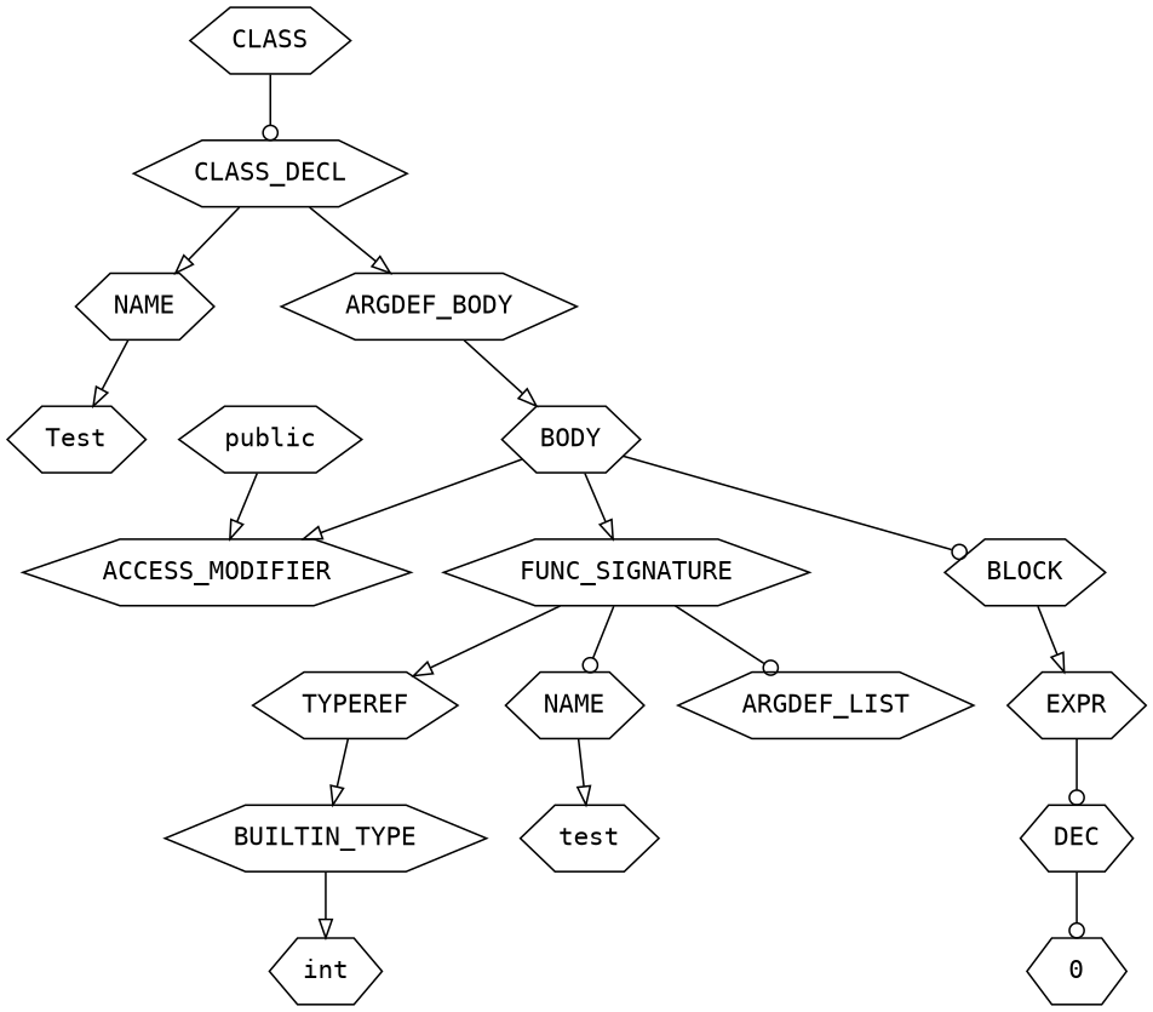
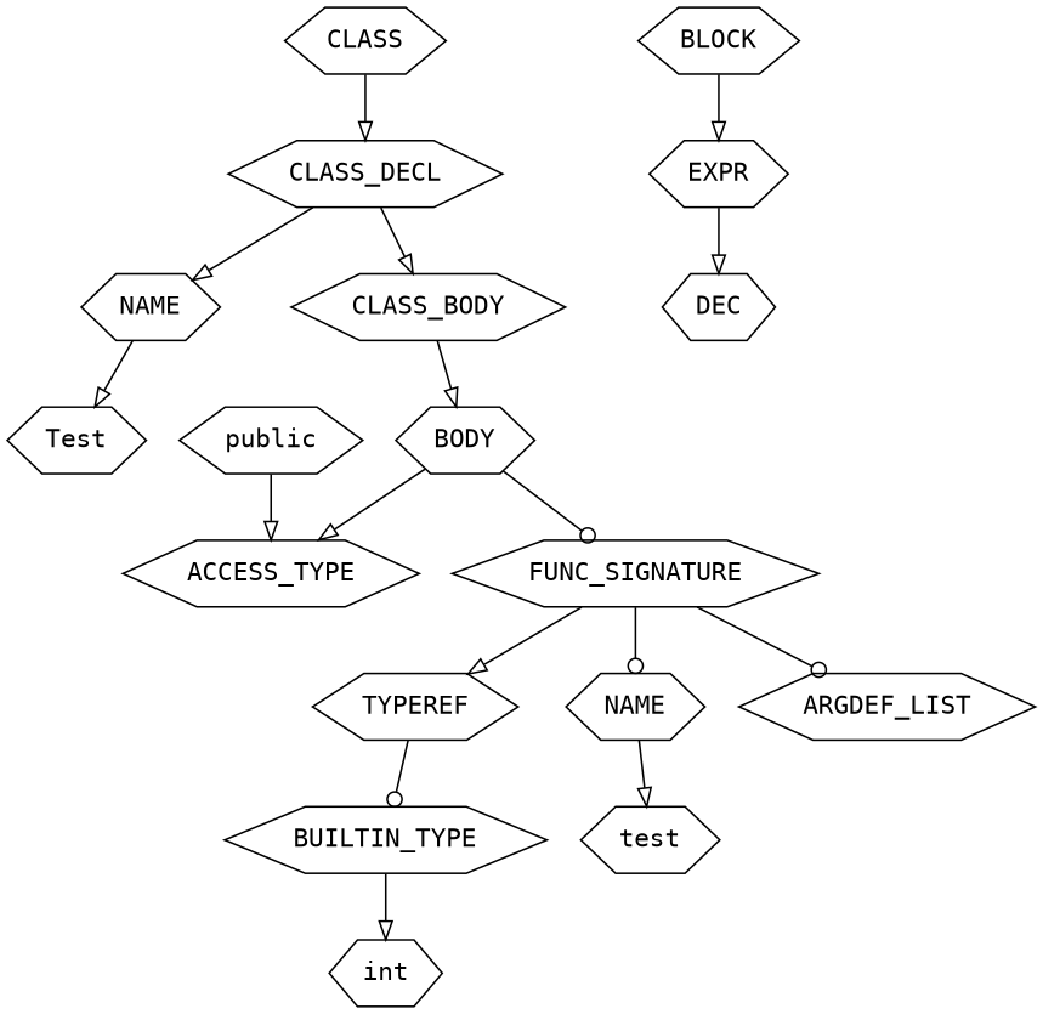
  digraph {
    fontname="DejaVu Sans Mono"
    node [fontname="DejaVu Sans Mono" shape=hexagon]
    edge [arrowhead=onormal fontname="DejaVu Sans Mono"]
    n1 [label=CLASS]
    n2 [label=CLASS_DECL]
    n3 [label=NAME]
-   n4 [label=ARGDEF_BODY]
+   n4 [label=CLASS_BODY]
    n5 [label=Test]
    n6 [label=BODY]
-   n7 [label=ACCESS_MODIFIER]
+   n7 [label=ACCESS_TYPE]
    n8 [label=FUNC_SIGNATURE]
    n9 [label=BLOCK]
    n10 [label=TYPEREF]
    n11 [label=NAME]
    n12 [label=ARGDEF_LIST]
    n13 [label=EXPR]
    n14 [label=public]
    n15 [label=BUILTIN_TYPE]
    n16 [label=test]
    n17 [label=int]
    n18 [label=DEC]
-   n19 [label=0]
-   n1 -> n2 [arrowhead=odot]
+   n1 -> n2
    n2 -> n3
    n2 -> n4
    n3 -> n5
    n4 -> n6
    n6 -> n7
-   n6 -> n8
-   n6 -> n9 [arrowhead=odot]
+   n6 -> n8 [arrowhead=odot]
    n8 -> n10
    n8 -> n11 [arrowhead=odot]
    n8 -> n12 [arrowhead=odot]
    n9 -> n13
-   n10 -> n15
+   n10 -> n15 [arrowhead=odot]
    n11 -> n16
-   n13 -> n18 [arrowhead=odot]
+   n13 -> n18
    n14 -> n7
    n15 -> n17
-   n18 -> n19 [arrowhead=odot]
  }
